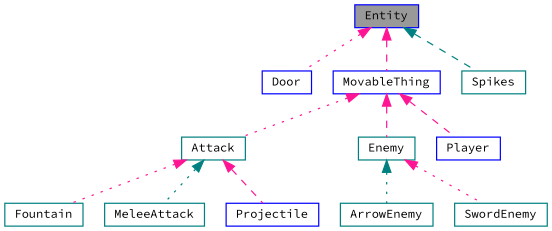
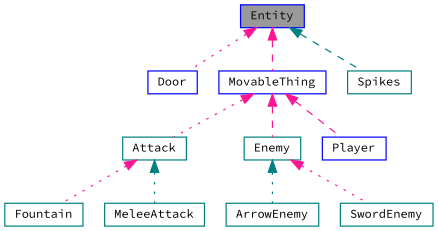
  digraph {
    fontname="Source Code Pro"
    node [color=teal fillcolor=white fontname="Source Code Pro" fontsize=10 shape=box style=filled]
    edge [color=deeppink dir=back fontname="Source Code Pro" fontsize=10 labelfontname=Helvetica labelfontsize=10 style=dotted]
    n1 [color=blue fillcolor=grey60 fontcolor=black height=0.2 label=Entity width=0.4]
    n2 [color=blue height=0.2 label=Door width=0.4]
    n3 [color=blue height=0.2 label=MovableThing width=0.4]
    n4 [height=0.2 label=Spikes width=0.4]
    n5 [height=0.2 label=Fountain width=0.4]
    n6 [height=0.2 label=Attack width=0.4]
    n7 [height=0.2 label=Enemy width=0.4]
    n8 [color=blue height=0.2 label=Player width=0.4]
    n9 [height=0.2 label=MeleeAttack width=0.4]
-   n10 [color=blue height=0.2 label=Projectile width=0.4]
    n11 [height=0.2 label=ArrowEnemy width=0.4]
    n12 [height=0.2 label=SwordEnemy width=0.4]
    n1 -> n2
    n1 -> n3 [style=dashed]
    n1 -> n4 [color=teal style=dashed]
    n3 -> n6
    n3 -> n7 [style=dashed]
    n3 -> n8 [style=dashed]
    n6 -> n5
    n6 -> n9 [color=teal]
-   n6 -> n10 [style=dashed]
    n7 -> n11 [color=teal]
    n7 -> n12
  }
